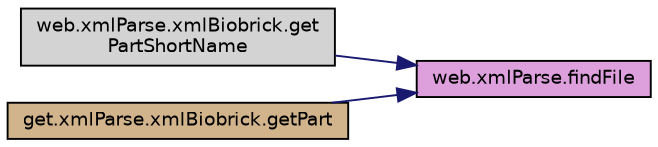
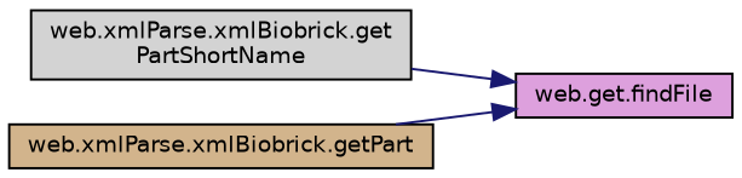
  digraph {
    rankdir=LR
    node [color=black fontname=Helvetica fontsize=10 shape=record style=filled]
    edge [color=midnightblue fontname=Helvetica fontsize=10 labelfontname=Helvetica labelfontsize=10 style=solid]
    n1 [fillcolor=lightgrey fontcolor=black height=0.2 label="web.xmlParse.xmlBiobrick.get\lPartShortName" width=0.4]
-   n2 [fillcolor=plum height=0.2 label="web.xmlParse.findFile" width=0.4]
-   n3 [fillcolor=tan height=0.2 label="get.xmlParse.xmlBiobrick.getPart" width=0.4]
+   n2 [fillcolor=plum height=0.2 label="web.get.findFile" width=0.4]
+   n3 [fillcolor=tan height=0.2 label="web.xmlParse.xmlBiobrick.getPart" width=0.4]
    n1 -> n2
    n3 -> n2
  }
